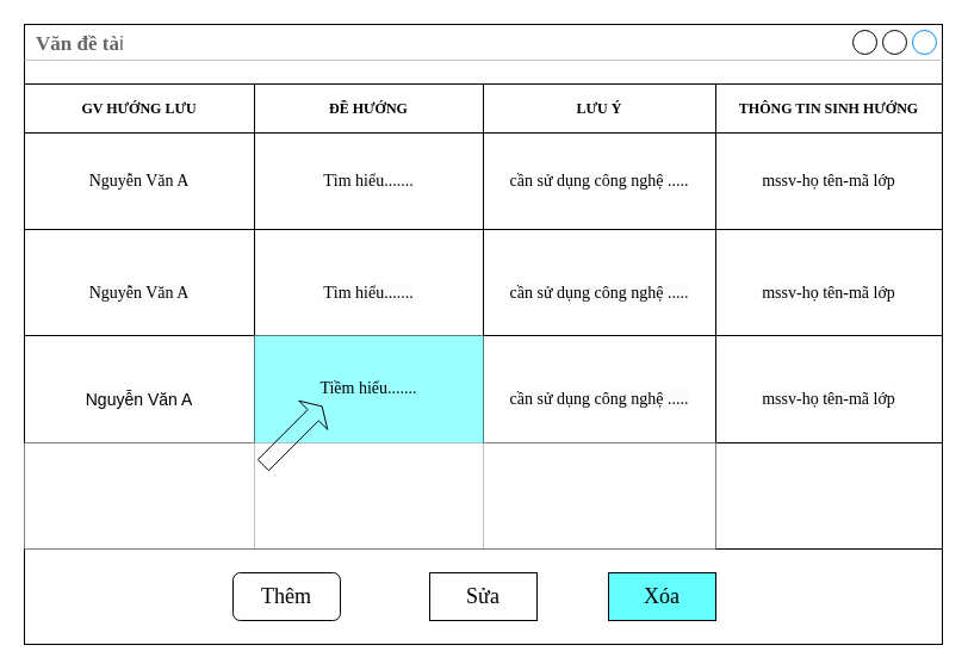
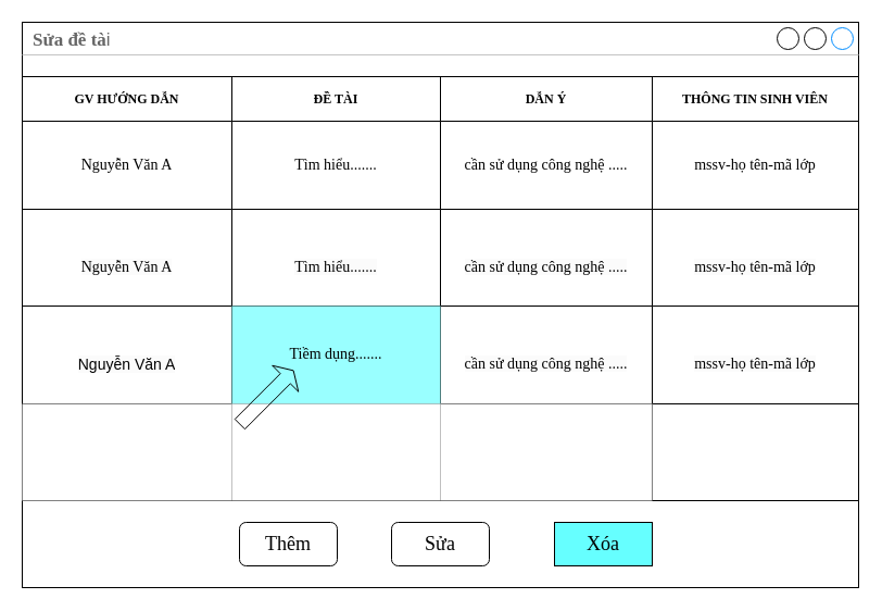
  <mxCell id="0" />
  <mxCell id="1" parent="0" />
  <mxCell id="2" value="Window Title" style="strokeWidth=1;shadow=0;dashed=0;align=center;html=1;shape=mxgraph.mockup.containers.window;align=left;verticalAlign=top;spacingLeft=8;strokeColor2=#008cff;strokeColor3=#c4c4c4;fontColor=#666666;mainText=;fontSize=17;labelBackgroundColor=none;whiteSpace=wrap;" parent="1" vertex="1"><mxGeometry x="130" y="80" width="550" height="380" as="geometry" /></mxCell>
- <mxCell id="3" value="&lt;b&gt;&lt;font face=&quot;Times New Roman&quot;&gt;Văn đề tà&lt;/font&gt;&lt;/b&gt;i" style="strokeWidth=1;shadow=0;dashed=0;align=center;html=1;shape=mxgraph.mockup.containers.window;align=left;verticalAlign=top;spacingLeft=8;strokeColor2=#008cff;strokeColor3=#c4c4c4;fontColor=#666666;mainText=;fontSize=17;labelBackgroundColor=none;whiteSpace=wrap;" parent="1" vertex="1"><mxGeometry x="20" y="20" width="770" height="520" as="geometry" /></mxCell>
+ <mxCell id="3" value="&lt;b&gt;&lt;font face=&quot;Times New Roman&quot;&gt;Sửa đề tà&lt;/font&gt;&lt;/b&gt;i" style="strokeWidth=1;shadow=0;dashed=0;align=center;html=1;shape=mxgraph.mockup.containers.window;align=left;verticalAlign=top;spacingLeft=8;strokeColor2=#008cff;strokeColor3=#c4c4c4;fontColor=#666666;mainText=;fontSize=17;labelBackgroundColor=none;whiteSpace=wrap;" parent="1" vertex="1"><mxGeometry x="20" y="20" width="770" height="520" as="geometry" /></mxCell>
  <mxCell id="4" value="" style="shape=table;startSize=0;container=1;collapsible=0;childLayout=tableLayout;" parent="1" vertex="1"><mxGeometry x="20" y="70" width="770" height="390" as="geometry" /></mxCell>
  <mxCell id="5" value="" style="shape=tableRow;horizontal=0;startSize=0;swimlaneHead=0;swimlaneBody=0;strokeColor=inherit;top=0;left=0;bottom=0;right=0;collapsible=0;dropTarget=0;fillColor=none;points=[[0,0.5],[1,0.5]];portConstraint=eastwest;" parent="4" vertex="1"><mxGeometry width="770" height="41" as="geometry" /></mxCell>
- <mxCell id="6" value="&lt;b&gt;&lt;font face=&quot;Times New Roman&quot;&gt;GV HƯỚNG LƯU&lt;/font&gt;&lt;/b&gt;" style="shape=partialRectangle;html=1;whiteSpace=wrap;connectable=0;strokeColor=inherit;overflow=hidden;fillColor=none;top=0;left=0;bottom=0;right=0;pointerEvents=1;" parent="5" vertex="1"><mxGeometry width="193" height="41" as="geometry"><mxRectangle width="193" height="41" as="alternateBounds" /></mxGeometry></mxCell>
- <mxCell id="7" value="&lt;b&gt;&lt;font face=&quot;Times New Roman&quot;&gt;ĐỀ HƯỚNG&lt;/font&gt;&lt;/b&gt;" style="shape=partialRectangle;html=1;whiteSpace=wrap;connectable=0;strokeColor=inherit;overflow=hidden;fillColor=none;top=0;left=0;bottom=0;right=0;pointerEvents=1;" parent="5" vertex="1"><mxGeometry x="193" width="192" height="41" as="geometry"><mxRectangle width="192" height="41" as="alternateBounds" /></mxGeometry></mxCell>
- <mxCell id="8" value="&lt;b&gt;&lt;font face=&quot;Times New Roman&quot;&gt;LƯU Ý&lt;/font&gt;&lt;/b&gt;" style="shape=partialRectangle;html=1;whiteSpace=wrap;connectable=0;strokeColor=inherit;overflow=hidden;fillColor=none;top=0;left=0;bottom=0;right=0;pointerEvents=1;" parent="5" vertex="1"><mxGeometry x="385" width="195" height="41" as="geometry"><mxRectangle width="195" height="41" as="alternateBounds" /></mxGeometry></mxCell>
- <mxCell id="9" value="&lt;b&gt;&lt;font face=&quot;Times New Roman&quot;&gt;THÔNG TIN SINH HƯỚNG&lt;/font&gt;&lt;/b&gt;" style="shape=partialRectangle;html=1;whiteSpace=wrap;connectable=0;strokeColor=inherit;overflow=hidden;fillColor=none;top=0;left=0;bottom=0;right=0;pointerEvents=1;" parent="5" vertex="1"><mxGeometry x="580" width="190" height="41" as="geometry"><mxRectangle width="190" height="41" as="alternateBounds" /></mxGeometry></mxCell>
+ <mxCell id="6" value="&lt;b&gt;&lt;font face=&quot;Times New Roman&quot;&gt;GV HƯỚNG DẪN&lt;/font&gt;&lt;/b&gt;" style="shape=partialRectangle;html=1;whiteSpace=wrap;connectable=0;strokeColor=inherit;overflow=hidden;fillColor=none;top=0;left=0;bottom=0;right=0;pointerEvents=1;" parent="5" vertex="1"><mxGeometry width="193" height="41" as="geometry"><mxRectangle width="193" height="41" as="alternateBounds" /></mxGeometry></mxCell>
+ <mxCell id="7" value="&lt;b&gt;&lt;font face=&quot;Times New Roman&quot;&gt;ĐỀ TÀI&lt;/font&gt;&lt;/b&gt;" style="shape=partialRectangle;html=1;whiteSpace=wrap;connectable=0;strokeColor=inherit;overflow=hidden;fillColor=none;top=0;left=0;bottom=0;right=0;pointerEvents=1;" parent="5" vertex="1"><mxGeometry x="193" width="192" height="41" as="geometry"><mxRectangle width="192" height="41" as="alternateBounds" /></mxGeometry></mxCell>
+ <mxCell id="8" value="&lt;b&gt;&lt;font face=&quot;Times New Roman&quot;&gt;DẪN Ý&lt;/font&gt;&lt;/b&gt;" style="shape=partialRectangle;html=1;whiteSpace=wrap;connectable=0;strokeColor=inherit;overflow=hidden;fillColor=none;top=0;left=0;bottom=0;right=0;pointerEvents=1;" parent="5" vertex="1"><mxGeometry x="385" width="195" height="41" as="geometry"><mxRectangle width="195" height="41" as="alternateBounds" /></mxGeometry></mxCell>
+ <mxCell id="9" value="&lt;b&gt;&lt;font face=&quot;Times New Roman&quot;&gt;THÔNG TIN SINH VIÊN&lt;/font&gt;&lt;/b&gt;" style="shape=partialRectangle;html=1;whiteSpace=wrap;connectable=0;strokeColor=inherit;overflow=hidden;fillColor=none;top=0;left=0;bottom=0;right=0;pointerEvents=1;" parent="5" vertex="1"><mxGeometry x="580" width="190" height="41" as="geometry"><mxRectangle width="190" height="41" as="alternateBounds" /></mxGeometry></mxCell>
  <mxCell id="10" style="shape=tableRow;horizontal=0;startSize=0;swimlaneHead=0;swimlaneBody=0;strokeColor=inherit;top=0;left=0;bottom=0;right=0;collapsible=0;dropTarget=0;fillColor=none;points=[[0,0.5],[1,0.5]];portConstraint=eastwest;" parent="4" vertex="1"><mxGeometry y="41" width="770" height="81" as="geometry" /></mxCell>
  <mxCell id="11" value="&lt;font style=&quot;font-size: 14px;&quot; face=&quot;Times New Roman&quot;&gt;Nguyễn Văn A&lt;/font&gt;" style="shape=partialRectangle;html=1;whiteSpace=wrap;connectable=0;strokeColor=inherit;overflow=hidden;fillColor=none;top=0;left=0;bottom=0;right=0;pointerEvents=1;" parent="10" vertex="1"><mxGeometry width="193" height="81" as="geometry"><mxRectangle width="193" height="81" as="alternateBounds" /></mxGeometry></mxCell>
  <mxCell id="12" value="&lt;font face=&quot;Times New Roman&quot; style=&quot;font-size: 14px;&quot;&gt;Tìm hiểu.......&lt;/font&gt;" style="shape=partialRectangle;html=1;whiteSpace=wrap;connectable=0;strokeColor=inherit;overflow=hidden;fillColor=none;top=0;left=0;bottom=0;right=0;pointerEvents=1;" parent="10" vertex="1"><mxGeometry x="193" width="192" height="81" as="geometry"><mxRectangle width="192" height="81" as="alternateBounds" /></mxGeometry></mxCell>
  <mxCell id="13" value="&lt;font face=&quot;Times New Roman&quot; style=&quot;font-size: 14px;&quot;&gt;cần sử dụng công nghệ .....&lt;/font&gt;" style="shape=partialRectangle;html=1;whiteSpace=wrap;connectable=0;strokeColor=inherit;overflow=hidden;fillColor=none;top=0;left=0;bottom=0;right=0;pointerEvents=1;" parent="10" vertex="1"><mxGeometry x="385" width="195" height="81" as="geometry"><mxRectangle width="195" height="81" as="alternateBounds" /></mxGeometry></mxCell>
  <mxCell id="14" value="&lt;font face=&quot;Times New Roman&quot; style=&quot;font-size: 14px;&quot;&gt;mssv-họ tên-mã lớp&lt;/font&gt;" style="shape=partialRectangle;html=1;whiteSpace=wrap;connectable=0;strokeColor=inherit;overflow=hidden;fillColor=none;top=0;left=0;bottom=0;right=0;pointerEvents=1;" parent="10" vertex="1"><mxGeometry x="580" width="190" height="81" as="geometry"><mxRectangle width="190" height="81" as="alternateBounds" /></mxGeometry></mxCell>
  <mxCell id="15" value="" style="shape=tableRow;horizontal=0;startSize=0;swimlaneHead=0;swimlaneBody=0;strokeColor=inherit;top=0;left=0;bottom=0;right=0;collapsible=0;dropTarget=0;fillColor=none;points=[[0,0.5],[1,0.5]];portConstraint=eastwest;" parent="4" vertex="1"><mxGeometry y="122" width="770" height="89" as="geometry" /></mxCell>
  <mxCell id="16" value="&lt;font face=&quot;Times New Roman&quot; style=&quot;font-size: 14px;&quot;&gt;&lt;br&gt;&lt;span style=&quot;color: rgb(0, 0, 0); font-style: normal; font-variant-ligatures: normal; font-variant-caps: normal; font-weight: 400; letter-spacing: normal; orphans: 2; text-align: center; text-indent: 0px; text-transform: none; widows: 2; word-spacing: 0px; -webkit-text-stroke-width: 0px; background-color: rgb(251, 251, 251); text-decoration-thickness: initial; text-decoration-style: initial; text-decoration-color: initial; float: none; display: inline !important;&quot;&gt;Nguyễn Văn A&lt;/span&gt;&lt;br&gt;&lt;/font&gt;" style="shape=partialRectangle;html=1;whiteSpace=wrap;connectable=0;strokeColor=inherit;overflow=hidden;fillColor=none;top=0;left=0;bottom=0;right=0;pointerEvents=1;" parent="15" vertex="1"><mxGeometry width="193" height="89" as="geometry"><mxRectangle width="193" height="89" as="alternateBounds" /></mxGeometry></mxCell>
  <mxCell id="17" value="&lt;font face=&quot;Times New Roman&quot; style=&quot;font-size: 14px;&quot;&gt;&lt;br&gt;&lt;span style=&quot;color: rgb(0, 0, 0); font-style: normal; font-variant-ligatures: normal; font-variant-caps: normal; font-weight: 400; letter-spacing: normal; orphans: 2; text-align: center; text-indent: 0px; text-transform: none; widows: 2; word-spacing: 0px; -webkit-text-stroke-width: 0px; background-color: rgb(251, 251, 251); text-decoration-thickness: initial; text-decoration-style: initial; text-decoration-color: initial; float: none; display: inline !important;&quot;&gt;Tìm hiểu.......&lt;/span&gt;&lt;br&gt;&lt;/font&gt;" style="shape=partialRectangle;html=1;whiteSpace=wrap;connectable=0;strokeColor=inherit;overflow=hidden;fillColor=none;top=0;left=0;bottom=0;right=0;pointerEvents=1;" parent="15" vertex="1"><mxGeometry x="193" width="192" height="89" as="geometry"><mxRectangle width="192" height="89" as="alternateBounds" /></mxGeometry></mxCell>
  <mxCell id="18" value="&lt;font face=&quot;Times New Roman&quot; style=&quot;font-size: 14px;&quot;&gt;&lt;br&gt;&lt;span style=&quot;color: rgb(0, 0, 0); font-style: normal; font-variant-ligatures: normal; font-variant-caps: normal; font-weight: 400; letter-spacing: normal; orphans: 2; text-align: center; text-indent: 0px; text-transform: none; widows: 2; word-spacing: 0px; -webkit-text-stroke-width: 0px; background-color: rgb(251, 251, 251); text-decoration-thickness: initial; text-decoration-style: initial; text-decoration-color: initial; float: none; display: inline !important;&quot;&gt;cần sử dụng công nghệ .....&lt;/span&gt;&lt;br&gt;&lt;/font&gt;" style="shape=partialRectangle;html=1;whiteSpace=wrap;connectable=0;strokeColor=inherit;overflow=hidden;fillColor=none;top=0;left=0;bottom=0;right=0;pointerEvents=1;" parent="15" vertex="1"><mxGeometry x="385" width="195" height="89" as="geometry"><mxRectangle width="195" height="89" as="alternateBounds" /></mxGeometry></mxCell>
  <mxCell id="19" value="&lt;font face=&quot;Times New Roman&quot; style=&quot;font-size: 14px;&quot;&gt;&lt;br&gt;&lt;span style=&quot;color: rgb(0, 0, 0); font-style: normal; font-variant-ligatures: normal; font-variant-caps: normal; font-weight: 400; letter-spacing: normal; orphans: 2; text-align: center; text-indent: 0px; text-transform: none; widows: 2; word-spacing: 0px; -webkit-text-stroke-width: 0px; background-color: rgb(251, 251, 251); text-decoration-thickness: initial; text-decoration-style: initial; text-decoration-color: initial; float: none; display: inline !important;&quot;&gt;mssv-họ tên-mã lớp&lt;/span&gt;&lt;br&gt;&lt;/font&gt;" style="shape=partialRectangle;html=1;whiteSpace=wrap;connectable=0;strokeColor=inherit;overflow=hidden;fillColor=none;top=0;left=0;bottom=0;right=0;pointerEvents=1;" parent="15" vertex="1"><mxGeometry x="580" width="190" height="89" as="geometry"><mxRectangle width="190" height="89" as="alternateBounds" /></mxGeometry></mxCell>
  <mxCell id="20" value="" style="shape=tableRow;horizontal=0;startSize=0;swimlaneHead=0;swimlaneBody=0;strokeColor=inherit;top=0;left=0;bottom=0;right=0;collapsible=0;dropTarget=0;fillColor=none;points=[[0,0.5],[1,0.5]];portConstraint=eastwest;" parent="4" vertex="1"><mxGeometry y="211" width="770" height="90" as="geometry" /></mxCell>
  <mxCell id="21" value="&lt;font style=&quot;font-size: 14px;&quot;&gt;&lt;br&gt;&lt;span style=&quot;color: rgb(0, 0, 0); font-family: Helvetica; font-style: normal; font-variant-ligatures: normal; font-variant-caps: normal; font-weight: 400; letter-spacing: normal; orphans: 2; text-align: center; text-indent: 0px; text-transform: none; widows: 2; word-spacing: 0px; -webkit-text-stroke-width: 0px; background-color: rgb(251, 251, 251); text-decoration-thickness: initial; text-decoration-style: initial; text-decoration-color: initial; float: none; display: inline !important;&quot;&gt;Nguyễn Văn A&lt;/span&gt;&lt;br&gt;&lt;/font&gt;" style="shape=partialRectangle;html=1;whiteSpace=wrap;connectable=0;strokeColor=inherit;overflow=hidden;fillColor=none;top=0;left=0;bottom=0;right=0;pointerEvents=1;" parent="20" vertex="1"><mxGeometry width="193" height="90" as="geometry"><mxRectangle width="193" height="90" as="alternateBounds" /></mxGeometry></mxCell>
- <mxCell id="22" value="&lt;font face=&quot;Times New Roman&quot; style=&quot;font-size: 14px;&quot;&gt;Tiềm hiểu.......&lt;br&gt;&lt;/font&gt;" style="shape=partialRectangle;html=1;whiteSpace=wrap;connectable=0;strokeColor=inherit;overflow=hidden;fillColor=#99FFFF;top=0;left=0;bottom=0;right=0;pointerEvents=1;" parent="20" vertex="1"><mxGeometry x="193" width="192" height="90" as="geometry"><mxRectangle width="192" height="90" as="alternateBounds" /></mxGeometry></mxCell>
+ <mxCell id="22" value="&lt;font face=&quot;Times New Roman&quot; style=&quot;font-size: 14px;&quot;&gt;Tiềm dụng.......&lt;br&gt;&lt;/font&gt;" style="shape=partialRectangle;html=1;whiteSpace=wrap;connectable=0;strokeColor=inherit;overflow=hidden;fillColor=#99FFFF;top=0;left=0;bottom=0;right=0;pointerEvents=1;" parent="20" vertex="1"><mxGeometry x="193" width="192" height="90" as="geometry"><mxRectangle width="192" height="90" as="alternateBounds" /></mxGeometry></mxCell>
  <mxCell id="23" value="&lt;font face=&quot;Times New Roman&quot; style=&quot;font-size: 14px;&quot;&gt;&lt;br&gt;&lt;span style=&quot;color: rgb(0, 0, 0); font-style: normal; font-variant-ligatures: normal; font-variant-caps: normal; font-weight: 400; letter-spacing: normal; orphans: 2; text-align: center; text-indent: 0px; text-transform: none; widows: 2; word-spacing: 0px; -webkit-text-stroke-width: 0px; background-color: rgb(251, 251, 251); text-decoration-thickness: initial; text-decoration-style: initial; text-decoration-color: initial; float: none; display: inline !important;&quot;&gt;cần sử dụng công nghệ .....&lt;/span&gt;&lt;br&gt;&lt;/font&gt;" style="shape=partialRectangle;html=1;whiteSpace=wrap;connectable=0;strokeColor=inherit;overflow=hidden;fillColor=none;top=0;left=0;bottom=0;right=0;pointerEvents=1;" parent="20" vertex="1"><mxGeometry x="385" width="195" height="90" as="geometry"><mxRectangle width="195" height="90" as="alternateBounds" /></mxGeometry></mxCell>
  <mxCell id="24" value="&lt;font face=&quot;Times New Roman&quot; style=&quot;font-size: 14px;&quot;&gt;&lt;br&gt;&lt;span style=&quot;color: rgb(0, 0, 0); font-style: normal; font-variant-ligatures: normal; font-variant-caps: normal; font-weight: 400; letter-spacing: normal; orphans: 2; text-align: center; text-indent: 0px; text-transform: none; widows: 2; word-spacing: 0px; -webkit-text-stroke-width: 0px; background-color: rgb(251, 251, 251); text-decoration-thickness: initial; text-decoration-style: initial; text-decoration-color: initial; float: none; display: inline !important;&quot;&gt;mssv-họ tên-mã lớp&lt;/span&gt;&lt;br&gt;&lt;/font&gt;" style="shape=partialRectangle;html=1;whiteSpace=wrap;connectable=0;strokeColor=inherit;overflow=hidden;fillColor=none;top=0;left=0;bottom=0;right=0;pointerEvents=1;" parent="20" vertex="1"><mxGeometry x="580" width="190" height="90" as="geometry"><mxRectangle width="190" height="90" as="alternateBounds" /></mxGeometry></mxCell>
  <mxCell id="25" value="" style="shape=tableRow;horizontal=0;startSize=0;swimlaneHead=0;swimlaneBody=0;strokeColor=inherit;top=0;left=0;bottom=0;right=0;collapsible=0;dropTarget=0;fillColor=none;points=[[0,0.5],[1,0.5]];portConstraint=eastwest;" parent="4" vertex="1"><mxGeometry y="301" width="770" height="89" as="geometry" /></mxCell>
  <mxCell id="26" value="" style="shape=partialRectangle;html=1;whiteSpace=wrap;connectable=0;strokeColor=inherit;overflow=hidden;fillColor=#FFFFFF;top=0;left=0;bottom=0;right=0;pointerEvents=1;" parent="25" vertex="1"><mxGeometry width="193" height="89" as="geometry"><mxRectangle width="193" height="89" as="alternateBounds" /></mxGeometry></mxCell>
  <mxCell id="27" value="" style="shape=partialRectangle;html=1;whiteSpace=wrap;connectable=0;strokeColor=inherit;overflow=hidden;fillColor=#FFFFFF;top=0;left=0;bottom=0;right=0;pointerEvents=1;" parent="25" vertex="1"><mxGeometry x="193" width="192" height="89" as="geometry"><mxRectangle width="192" height="89" as="alternateBounds" /></mxGeometry></mxCell>
  <mxCell id="28" value="" style="shape=partialRectangle;html=1;whiteSpace=wrap;connectable=0;strokeColor=inherit;overflow=hidden;fillColor=#FFFFFF;top=0;left=0;bottom=0;right=0;pointerEvents=1;" parent="25" vertex="1"><mxGeometry x="385" width="195" height="89" as="geometry"><mxRectangle width="195" height="89" as="alternateBounds" /></mxGeometry></mxCell>
  <mxCell id="29" value="" style="shape=partialRectangle;html=1;whiteSpace=wrap;connectable=0;strokeColor=inherit;overflow=hidden;fillColor=none;top=0;left=0;bottom=0;right=0;pointerEvents=1;" parent="25" vertex="1"><mxGeometry x="580" width="190" height="89" as="geometry"><mxRectangle width="190" height="89" as="alternateBounds" /></mxGeometry></mxCell>
- <mxCell id="30" value="&lt;font style=&quot;font-size: 18px;&quot; face=&quot;Times New Roman&quot;&gt;Thêm&lt;/font&gt;" style="rounded=1;whiteSpace=wrap;html=1;fillColor=#FFFFFF;" parent="1" vertex="1"><mxGeometry x="195" y="480" width="90" height="40" as="geometry" /></mxCell>
- <mxCell id="31" value="&lt;font style=&quot;font-size: 18px;&quot; face=&quot;Times New Roman&quot;&gt;Sửa&lt;/font&gt;" style="whiteSpace=wrap;html=1;fillColor=#FFFFFF;rounded=0;" parent="1" vertex="1"><mxGeometry x="360" y="480" width="90" height="40" as="geometry" /></mxCell>
+ <mxCell id="30" value="&lt;font style=&quot;font-size: 18px;&quot; face=&quot;Times New Roman&quot;&gt;Thêm&lt;/font&gt;" style="rounded=1;whiteSpace=wrap;html=1;fillColor=#FFFFFF;" parent="1" vertex="1"><mxGeometry x="220" y="480" width="90" height="40" as="geometry" /></mxCell>
+ <mxCell id="31" value="&lt;font style=&quot;font-size: 18px;&quot; face=&quot;Times New Roman&quot;&gt;Sửa&lt;/font&gt;" style="rounded=1;whiteSpace=wrap;html=1;fillColor=#FFFFFF;" parent="1" vertex="1"><mxGeometry x="360" y="480" width="90" height="40" as="geometry" /></mxCell>
  <mxCell id="32" value="&lt;font face=&quot;Times New Roman&quot; style=&quot;font-size: 18px;&quot;&gt;Xóa&lt;/font&gt;" style="whiteSpace=wrap;html=1;fillColor=#66FFFF;rounded=0;" parent="1" vertex="1"><mxGeometry x="510" y="480" width="90" height="40" as="geometry" /></mxCell>
  <mxCell id="33" value="" style="shape=flexArrow;endArrow=classic;html=1;rounded=0;width=13;endSize=3.16;" parent="1" edge="1"><mxGeometry width="50" height="50" relative="1" as="geometry"><mxPoint x="220" y="390" as="sourcePoint" /><mxPoint x="270" y="340" as="targetPoint" /></mxGeometry></mxCell>
